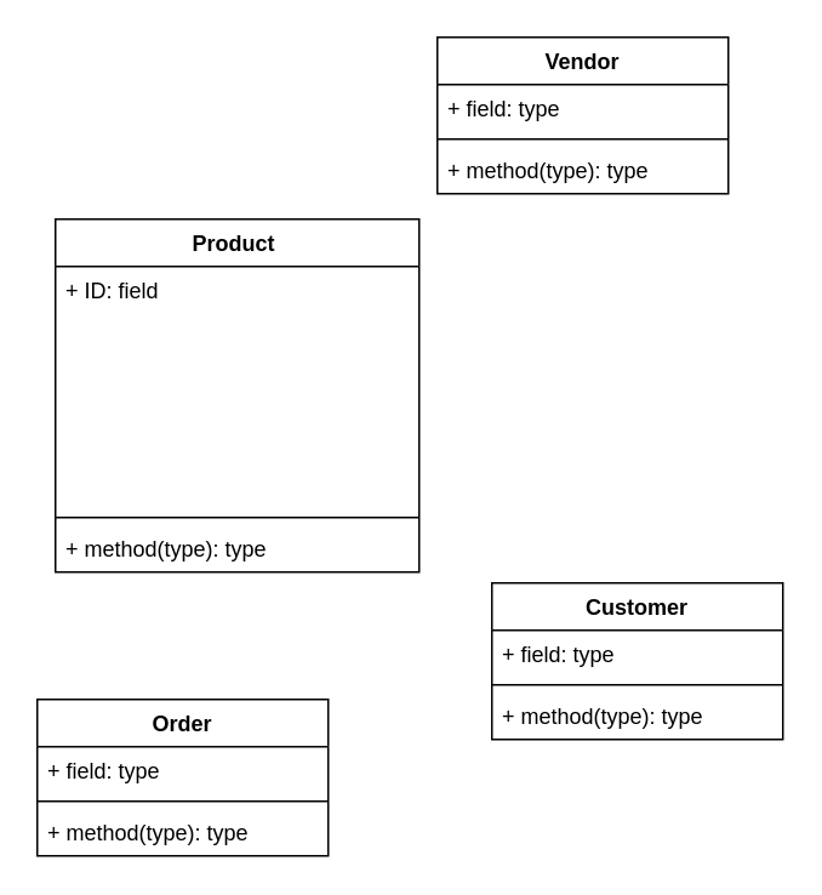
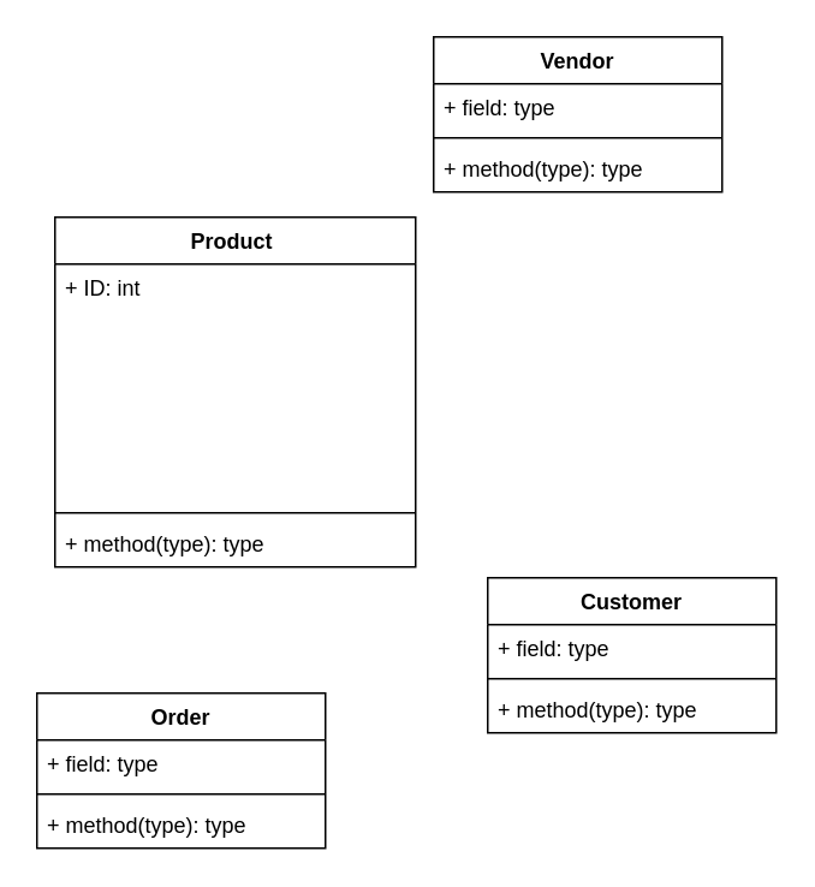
  <mxCell id="0" />
  <mxCell id="1" parent="0" />
  <mxCell id="2" value="Product " style="swimlane;fontStyle=1;align=center;verticalAlign=top;childLayout=stackLayout;horizontal=1;startSize=26;horizontalStack=0;resizeParent=1;resizeParentMax=0;resizeLast=0;collapsible=1;marginBottom=0;" vertex="1" parent="1"><mxGeometry x="30" y="120" width="200" height="194" as="geometry" /></mxCell>
- <mxCell id="3" value="+ ID: field&#10;" style="text;strokeColor=none;fillColor=none;align=left;verticalAlign=top;spacingLeft=4;spacingRight=4;overflow=hidden;rotatable=0;points=[[0,0.5],[1,0.5]];portConstraint=eastwest;" vertex="1" parent="2"><mxGeometry y="26" width="200" height="134" as="geometry" /></mxCell>
+ <mxCell id="3" value="+ ID: int&#10;" style="text;strokeColor=none;fillColor=none;align=left;verticalAlign=top;spacingLeft=4;spacingRight=4;overflow=hidden;rotatable=0;points=[[0,0.5],[1,0.5]];portConstraint=eastwest;" vertex="1" parent="2"><mxGeometry y="26" width="200" height="134" as="geometry" /></mxCell>
  <mxCell id="4" value="" style="line;strokeWidth=1;fillColor=none;align=left;verticalAlign=middle;spacingTop=-1;spacingLeft=3;spacingRight=3;rotatable=0;labelPosition=right;points=[];portConstraint=eastwest;" vertex="1" parent="2"><mxGeometry y="160" width="200" height="8" as="geometry" /></mxCell>
  <mxCell id="5" value="+ method(type): type" style="text;strokeColor=none;fillColor=none;align=left;verticalAlign=top;spacingLeft=4;spacingRight=4;overflow=hidden;rotatable=0;points=[[0,0.5],[1,0.5]];portConstraint=eastwest;" vertex="1" parent="2"><mxGeometry y="168" width="200" height="26" as="geometry" /></mxCell>
  <mxCell id="6" value="Vendor" style="swimlane;fontStyle=1;align=center;verticalAlign=top;childLayout=stackLayout;horizontal=1;startSize=26;horizontalStack=0;resizeParent=1;resizeParentMax=0;resizeLast=0;collapsible=1;marginBottom=0;" vertex="1" parent="1"><mxGeometry x="240" y="20" width="160" height="86" as="geometry" /></mxCell>
  <mxCell id="7" value="+ field: type" style="text;strokeColor=none;fillColor=none;align=left;verticalAlign=top;spacingLeft=4;spacingRight=4;overflow=hidden;rotatable=0;points=[[0,0.5],[1,0.5]];portConstraint=eastwest;" vertex="1" parent="6"><mxGeometry y="26" width="160" height="26" as="geometry" /></mxCell>
  <mxCell id="8" value="" style="line;strokeWidth=1;fillColor=none;align=left;verticalAlign=middle;spacingTop=-1;spacingLeft=3;spacingRight=3;rotatable=0;labelPosition=right;points=[];portConstraint=eastwest;" vertex="1" parent="6"><mxGeometry y="52" width="160" height="8" as="geometry" /></mxCell>
  <mxCell id="9" value="+ method(type): type" style="text;strokeColor=none;fillColor=none;align=left;verticalAlign=top;spacingLeft=4;spacingRight=4;overflow=hidden;rotatable=0;points=[[0,0.5],[1,0.5]];portConstraint=eastwest;" vertex="1" parent="6"><mxGeometry y="60" width="160" height="26" as="geometry" /></mxCell>
  <mxCell id="10" value="Customer&#10;" style="swimlane;fontStyle=1;align=center;verticalAlign=top;childLayout=stackLayout;horizontal=1;startSize=26;horizontalStack=0;resizeParent=1;resizeParentMax=0;resizeLast=0;collapsible=1;marginBottom=0;" vertex="1" parent="1"><mxGeometry x="270" y="320" width="160" height="86" as="geometry" /></mxCell>
  <mxCell id="11" value="+ field: type" style="text;strokeColor=none;fillColor=none;align=left;verticalAlign=top;spacingLeft=4;spacingRight=4;overflow=hidden;rotatable=0;points=[[0,0.5],[1,0.5]];portConstraint=eastwest;" vertex="1" parent="10"><mxGeometry y="26" width="160" height="26" as="geometry" /></mxCell>
  <mxCell id="12" value="" style="line;strokeWidth=1;fillColor=none;align=left;verticalAlign=middle;spacingTop=-1;spacingLeft=3;spacingRight=3;rotatable=0;labelPosition=right;points=[];portConstraint=eastwest;" vertex="1" parent="10"><mxGeometry y="52" width="160" height="8" as="geometry" /></mxCell>
  <mxCell id="13" value="+ method(type): type" style="text;strokeColor=none;fillColor=none;align=left;verticalAlign=top;spacingLeft=4;spacingRight=4;overflow=hidden;rotatable=0;points=[[0,0.5],[1,0.5]];portConstraint=eastwest;" vertex="1" parent="10"><mxGeometry y="60" width="160" height="26" as="geometry" /></mxCell>
  <mxCell id="14" value="Order" style="swimlane;fontStyle=1;align=center;verticalAlign=top;childLayout=stackLayout;horizontal=1;startSize=26;horizontalStack=0;resizeParent=1;resizeParentMax=0;resizeLast=0;collapsible=1;marginBottom=0;" vertex="1" parent="1"><mxGeometry x="20" y="384" width="160" height="86" as="geometry" /></mxCell>
  <mxCell id="15" value="+ field: type" style="text;strokeColor=none;fillColor=none;align=left;verticalAlign=top;spacingLeft=4;spacingRight=4;overflow=hidden;rotatable=0;points=[[0,0.5],[1,0.5]];portConstraint=eastwest;" vertex="1" parent="14"><mxGeometry y="26" width="160" height="26" as="geometry" /></mxCell>
  <mxCell id="16" value="" style="line;strokeWidth=1;fillColor=none;align=left;verticalAlign=middle;spacingTop=-1;spacingLeft=3;spacingRight=3;rotatable=0;labelPosition=right;points=[];portConstraint=eastwest;" vertex="1" parent="14"><mxGeometry y="52" width="160" height="8" as="geometry" /></mxCell>
  <mxCell id="17" value="+ method(type): type" style="text;strokeColor=none;fillColor=none;align=left;verticalAlign=top;spacingLeft=4;spacingRight=4;overflow=hidden;rotatable=0;points=[[0,0.5],[1,0.5]];portConstraint=eastwest;" vertex="1" parent="14"><mxGeometry y="60" width="160" height="26" as="geometry" /></mxCell>
